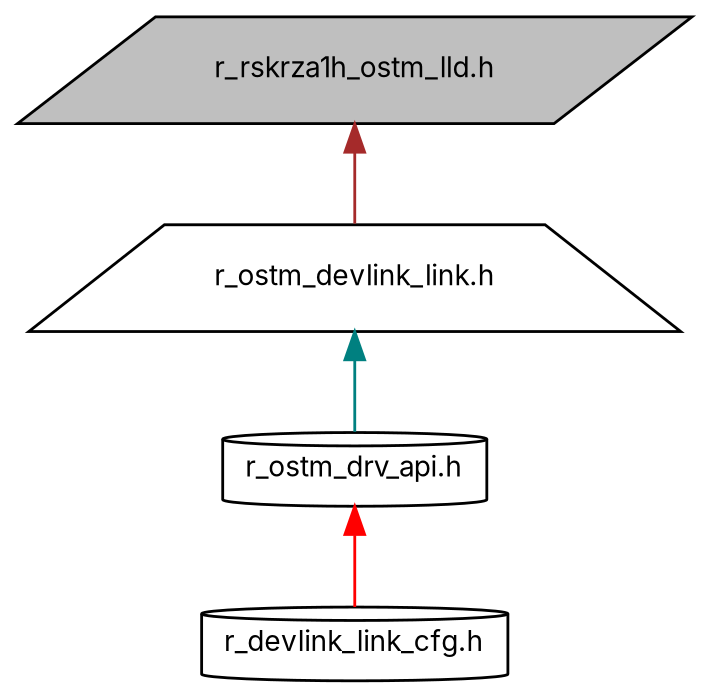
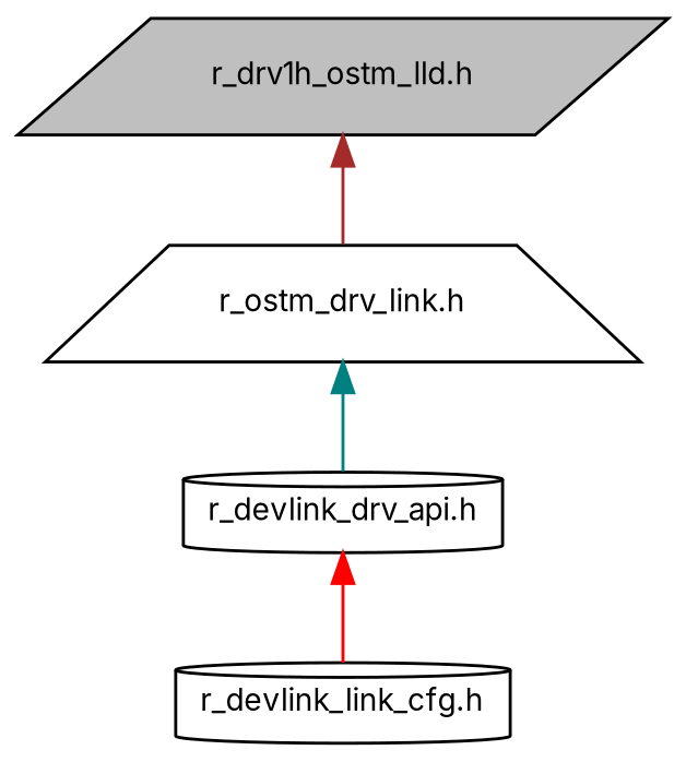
  digraph {
    fontname=Inter
    node [color=black fillcolor=white fontname=Inter fontsize=10 shape=cylinder style=filled]
    edge [dir=back fontname=Inter fontsize=10 labelfontname=Helvetica labelfontsize=10 style=solid]
-   n1 [fillcolor=grey75 fontcolor=black height=0.2 label="r_rskrza1h_ostm_lld.h" shape=parallelogram width=0.4]
-   n2 [height=0.2 label="r_ostm_devlink_link.h" shape=trapezium width=0.4]
-   n3 [height=0.2 label="r_ostm_drv_api.h" width=0.4]
+   n1 [fillcolor=grey75 fontcolor=black height=0.2 label="r_drv1h_ostm_lld.h" shape=parallelogram width=0.4]
+   n2 [height=0.2 label="r_ostm_drv_link.h" shape=trapezium width=0.4]
+   n3 [height=0.2 label="r_devlink_drv_api.h" width=0.4]
    n4 [height=0.2 label="r_devlink_link_cfg.h" width=0.4]
    n1 -> n2 [color=brown]
    n2 -> n3 [color=teal]
    n3 -> n4 [color=red]
  }
